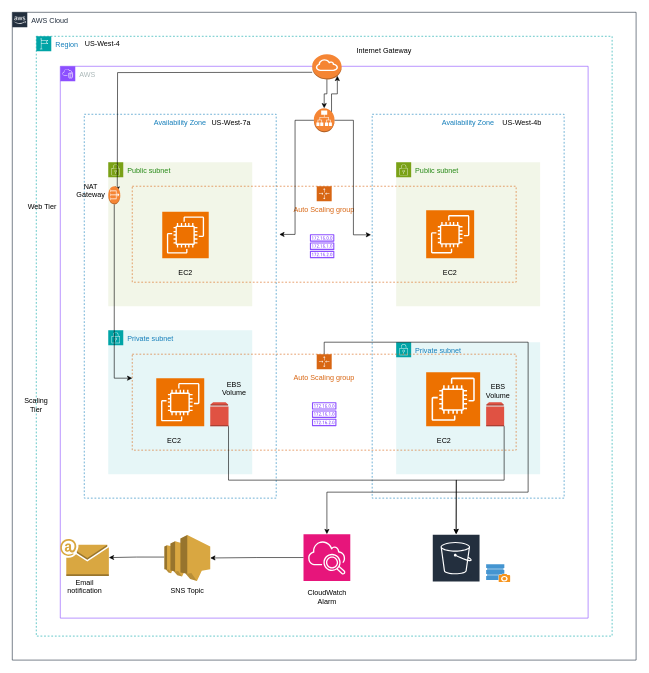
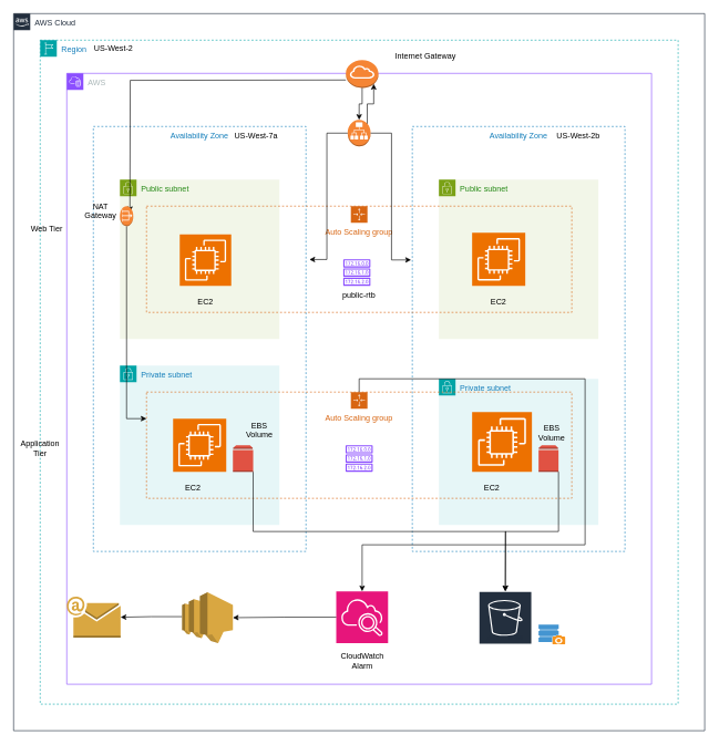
  <mxCell id="0" />
  <mxCell id="1" parent="0" />
  <mxCell id="2" value="AWS Cloud" style="points=[[0,0],[0.25,0],[0.5,0],[0.75,0],[1,0],[1,0.25],[1,0.5],[1,0.75],[1,1],[0.75,1],[0.5,1],[0.25,1],[0,1],[0,0.75],[0,0.5],[0,0.25]];outlineConnect=0;gradientColor=none;html=1;whiteSpace=wrap;fontSize=12;fontStyle=0;container=1;pointerEvents=0;collapsible=0;recursiveResize=0;shape=mxgraph.aws4.group;grIcon=mxgraph.aws4.group_aws_cloud_alt;strokeColor=#232F3E;fillColor=none;verticalAlign=top;align=left;spacingLeft=30;fontColor=#232F3E;dashed=0;" parent="1" vertex="1"><mxGeometry x="20" y="20" width="1040" height="1080" as="geometry" /></mxCell>
  <mxCell id="3" value="Region" style="points=[[0,0],[0.25,0],[0.5,0],[0.75,0],[1,0],[1,0.25],[1,0.5],[1,0.75],[1,1],[0.75,1],[0.5,1],[0.25,1],[0,1],[0,0.75],[0,0.5],[0,0.25]];outlineConnect=0;gradientColor=none;html=1;whiteSpace=wrap;fontSize=12;fontStyle=0;container=1;pointerEvents=0;collapsible=0;recursiveResize=0;shape=mxgraph.aws4.group;grIcon=mxgraph.aws4.group_region;strokeColor=#00A4A6;fillColor=none;verticalAlign=top;align=left;spacingLeft=30;fontColor=#147EBA;dashed=1;" parent="1" vertex="1"><mxGeometry x="60" y="60" width="960" height="1000" as="geometry" /></mxCell>
  <mxCell id="4" value="Internet Gateway" style="text;html=1;align=center;verticalAlign=middle;whiteSpace=wrap;rounded=0;" parent="3" vertex="1"><mxGeometry x="530" y="15" width="100" height="20" as="geometry" /></mxCell>
- <mxCell id="5" value="US-West-4" style="text;html=1;align=center;verticalAlign=middle;whiteSpace=wrap;rounded=0;" parent="3" vertex="1"><mxGeometry x="61" y="-10" width="99" height="45" as="geometry" /></mxCell>
+ <mxCell id="5" value="US-West-2" style="text;html=1;align=center;verticalAlign=middle;whiteSpace=wrap;rounded=0;" parent="3" vertex="1"><mxGeometry x="61" y="-10" width="99" height="45" as="geometry" /></mxCell>
  <mxCell id="6" value="Web Tier" style="text;html=1;align=center;verticalAlign=middle;whiteSpace=wrap;rounded=0;flipV=1;flipH=0;direction=west;" parent="3" vertex="1"><mxGeometry x="-20" y="270" width="60" height="30" as="geometry" /></mxCell>
- <mxCell id="7" value="Scaling Tier" style="text;html=1;align=center;verticalAlign=middle;whiteSpace=wrap;rounded=0;" parent="3" vertex="1"><mxGeometry x="-30" y="600" width="60" height="30" as="geometry" /></mxCell>
+ <mxCell id="7" value="Application Tier" style="text;html=1;align=center;verticalAlign=middle;whiteSpace=wrap;rounded=0;" parent="3" vertex="1"><mxGeometry x="-30" y="600" width="60" height="30" as="geometry" /></mxCell>
  <mxCell id="8" value="AWS" style="points=[[0,0],[0.25,0],[0.5,0],[0.75,0],[1,0],[1,0.25],[1,0.5],[1,0.75],[1,1],[0.75,1],[0.5,1],[0.25,1],[0,1],[0,0.75],[0,0.5],[0,0.25]];outlineConnect=0;gradientColor=none;html=1;whiteSpace=wrap;fontSize=12;fontStyle=0;container=1;pointerEvents=0;collapsible=0;recursiveResize=0;shape=mxgraph.aws4.group;grIcon=mxgraph.aws4.group_vpc2;strokeColor=#8C4FFF;fillColor=none;verticalAlign=top;align=left;spacingLeft=30;fontColor=#AAB7B8;dashed=0;" parent="1" vertex="1"><mxGeometry x="100" y="110" width="880" height="920" as="geometry" /></mxCell>
  <mxCell id="9" value="Availability Zone" style="fillColor=none;strokeColor=#147EBA;dashed=1;verticalAlign=top;fontStyle=0;fontColor=#147EBA;whiteSpace=wrap;html=1;" parent="8" vertex="1"><mxGeometry x="40" y="80" width="320" height="640" as="geometry" /></mxCell>
  <mxCell id="10" value="Availability Zone" style="fillColor=none;strokeColor=#147EBA;dashed=1;verticalAlign=top;fontStyle=0;fontColor=#147EBA;whiteSpace=wrap;html=1;" parent="8" vertex="1"><mxGeometry x="520" y="80" width="320" height="640" as="geometry" /></mxCell>
  <mxCell id="11" value="US-West-7a" style="text;html=1;align=center;verticalAlign=middle;whiteSpace=wrap;rounded=0;" parent="8" vertex="1"><mxGeometry x="250" y="80" width="70" height="30" as="geometry" /></mxCell>
- <mxCell id="12" value="US-West-4b" style="text;html=1;align=center;verticalAlign=middle;whiteSpace=wrap;rounded=0;" parent="8" vertex="1"><mxGeometry x="690" y="80" width="160" height="30" as="geometry" /></mxCell>
+ <mxCell id="12" value="US-West-2b" style="text;html=1;align=center;verticalAlign=middle;whiteSpace=wrap;rounded=0;" parent="8" vertex="1"><mxGeometry x="690" y="80" width="160" height="30" as="geometry" /></mxCell>
  <mxCell id="13" value="" style="outlineConnect=0;dashed=0;verticalLabelPosition=bottom;verticalAlign=top;align=center;html=1;shape=mxgraph.aws3.application_load_balancer;fillColor=#F58534;gradientColor=none;" parent="8" vertex="1"><mxGeometry x="422.75" y="70" width="34.5" height="40" as="geometry" /></mxCell>
  <mxCell id="14" value="Private subnet" style="points=[[0,0],[0.25,0],[0.5,0],[0.75,0],[1,0],[1,0.25],[1,0.5],[1,0.75],[1,1],[0.75,1],[0.5,1],[0.25,1],[0,1],[0,0.75],[0,0.5],[0,0.25]];outlineConnect=0;gradientColor=none;html=1;whiteSpace=wrap;fontSize=12;fontStyle=0;container=1;pointerEvents=0;collapsible=0;recursiveResize=0;shape=mxgraph.aws4.group;grIcon=mxgraph.aws4.group_security_group;grStroke=0;strokeColor=#00A4A6;fillColor=#E6F6F7;verticalAlign=top;align=left;spacingLeft=30;fontColor=#147EBA;dashed=0;" parent="8" vertex="1"><mxGeometry x="80" y="440" width="240" height="240" as="geometry" /></mxCell>
  <mxCell id="15" value="Private subnet" style="points=[[0,0],[0.25,0],[0.5,0],[0.75,0],[1,0],[1,0.25],[1,0.5],[1,0.75],[1,1],[0.75,1],[0.5,1],[0.25,1],[0,1],[0,0.75],[0,0.5],[0,0.25]];outlineConnect=0;gradientColor=none;html=1;whiteSpace=wrap;fontSize=12;fontStyle=0;container=1;pointerEvents=0;collapsible=0;recursiveResize=0;shape=mxgraph.aws4.group;grIcon=mxgraph.aws4.group_security_group;grStroke=0;strokeColor=#00A4A6;fillColor=#E6F6F7;verticalAlign=top;align=left;spacingLeft=30;fontColor=#147EBA;dashed=0;" parent="8" vertex="1"><mxGeometry x="560" y="460" width="240" height="220" as="geometry" /></mxCell>
  <mxCell id="16" value="Public subnet" style="points=[[0,0],[0.25,0],[0.5,0],[0.75,0],[1,0],[1,0.25],[1,0.5],[1,0.75],[1,1],[0.75,1],[0.5,1],[0.25,1],[0,1],[0,0.75],[0,0.5],[0,0.25]];outlineConnect=0;gradientColor=none;html=1;whiteSpace=wrap;fontSize=12;fontStyle=0;container=1;pointerEvents=0;collapsible=0;recursiveResize=0;shape=mxgraph.aws4.group;grIcon=mxgraph.aws4.group_security_group;grStroke=0;strokeColor=#7AA116;fillColor=#F2F6E8;verticalAlign=top;align=left;spacingLeft=30;fontColor=#248814;dashed=0;" parent="8" vertex="1"><mxGeometry x="80" y="160" width="240" height="240" as="geometry" /></mxCell>
  <mxCell id="17" value="Public subnet" style="points=[[0,0],[0.25,0],[0.5,0],[0.75,0],[1,0],[1,0.25],[1,0.5],[1,0.75],[1,1],[0.75,1],[0.5,1],[0.25,1],[0,1],[0,0.75],[0,0.5],[0,0.25]];outlineConnect=0;gradientColor=none;html=1;whiteSpace=wrap;fontSize=12;fontStyle=0;container=1;pointerEvents=0;collapsible=0;recursiveResize=0;shape=mxgraph.aws4.group;grIcon=mxgraph.aws4.group_security_group;grStroke=0;strokeColor=#7AA116;fillColor=#F2F6E8;verticalAlign=top;align=left;spacingLeft=30;fontColor=#248814;dashed=0;" parent="8" vertex="1"><mxGeometry x="560" y="160" width="240" height="240" as="geometry" /></mxCell>
  <mxCell id="18" value="Auto Scaling group" style="points=[[0,0],[0.25,0],[0.5,0],[0.75,0],[1,0],[1,0.25],[1,0.5],[1,0.75],[1,1],[0.75,1],[0.5,1],[0.25,1],[0,1],[0,0.75],[0,0.5],[0,0.25]];outlineConnect=0;gradientColor=none;html=1;whiteSpace=wrap;fontSize=12;fontStyle=0;container=1;pointerEvents=0;collapsible=0;recursiveResize=0;shape=mxgraph.aws4.groupCenter;grIcon=mxgraph.aws4.group_auto_scaling_group;grStroke=1;strokeColor=#D86613;fillColor=none;verticalAlign=top;align=center;fontColor=#D86613;dashed=1;spacingTop=25;" parent="8" vertex="1"><mxGeometry x="120" y="200" width="640" height="160" as="geometry" /></mxCell>
  <mxCell id="19" value="" style="sketch=0;points=[[0,0,0],[0.25,0,0],[0.5,0,0],[0.75,0,0],[1,0,0],[0,1,0],[0.25,1,0],[0.5,1,0],[0.75,1,0],[1,1,0],[0,0.25,0],[0,0.5,0],[0,0.75,0],[1,0.25,0],[1,0.5,0],[1,0.75,0]];outlineConnect=0;fontColor=#232F3E;fillColor=#ED7100;strokeColor=#ffffff;dashed=0;verticalLabelPosition=bottom;verticalAlign=top;align=center;html=1;fontSize=12;fontStyle=0;aspect=fixed;shape=mxgraph.aws4.resourceIcon;resIcon=mxgraph.aws4.ec2;" parent="18" vertex="1"><mxGeometry x="50" y="42.5" width="77.5" height="77.5" as="geometry" /></mxCell>
  <mxCell id="20" value="" style="sketch=0;outlineConnect=0;fontColor=#232F3E;gradientColor=none;fillColor=#8C4FFF;strokeColor=none;dashed=0;verticalLabelPosition=bottom;verticalAlign=top;align=center;html=1;fontSize=12;fontStyle=0;aspect=fixed;pointerEvents=1;shape=mxgraph.aws4.route_table;" parent="18" vertex="1"><mxGeometry x="296" y="80" width="41.05" height="40" as="geometry" /></mxCell>
  <mxCell id="21" value="EC2" style="text;html=1;align=center;verticalAlign=middle;whiteSpace=wrap;rounded=0;" parent="18" vertex="1"><mxGeometry x="58.75" y="130" width="60" height="30" as="geometry" /></mxCell>
  <mxCell id="22" value="EC2" style="text;html=1;align=center;verticalAlign=middle;whiteSpace=wrap;rounded=0;" parent="18" vertex="1"><mxGeometry x="500" y="130" width="60" height="30" as="geometry" /></mxCell>
+ <mxCell id="23" value="public-rtb" style="text;html=1;align=center;verticalAlign=middle;whiteSpace=wrap;rounded=0;" parent="18" vertex="1"><mxGeometry x="290" y="120" width="60" height="30" as="geometry" /></mxCell>
  <mxCell id="24" value="" style="sketch=0;points=[[0,0,0],[0.25,0,0],[0.5,0,0],[0.75,0,0],[1,0,0],[0,1,0],[0.25,1,0],[0.5,1,0],[0.75,1,0],[1,1,0],[0,0.25,0],[0,0.5,0],[0,0.75,0],[1,0.25,0],[1,0.5,0],[1,0.75,0]];outlineConnect=0;fontColor=#232F3E;fillColor=#ED7100;strokeColor=#ffffff;dashed=0;verticalLabelPosition=bottom;verticalAlign=top;align=center;html=1;fontSize=12;fontStyle=0;aspect=fixed;shape=mxgraph.aws4.resourceIcon;resIcon=mxgraph.aws4.ec2;" parent="8" vertex="1"><mxGeometry x="610" y="510" width="90" height="90" as="geometry" /></mxCell>
  <mxCell id="25" value="" style="sketch=0;points=[[0,0,0],[0.25,0,0],[0.5,0,0],[0.75,0,0],[1,0,0],[0,1,0],[0.25,1,0],[0.5,1,0],[0.75,1,0],[1,1,0],[0,0.25,0],[0,0.5,0],[0,0.75,0],[1,0.25,0],[1,0.5,0],[1,0.75,0]];outlineConnect=0;fontColor=#232F3E;fillColor=#ED7100;strokeColor=#ffffff;dashed=0;verticalLabelPosition=bottom;verticalAlign=top;align=center;html=1;fontSize=12;fontStyle=0;aspect=fixed;shape=mxgraph.aws4.resourceIcon;resIcon=mxgraph.aws4.ec2;" parent="8" vertex="1"><mxGeometry x="610" y="240" width="80" height="80" as="geometry" /></mxCell>
  <mxCell id="26" value="" style="sketch=0;points=[[0,0,0],[0.25,0,0],[0.5,0,0],[0.75,0,0],[1,0,0],[0,1,0],[0.25,1,0],[0.5,1,0],[0.75,1,0],[1,1,0],[0,0.25,0],[0,0.5,0],[0,0.75,0],[1,0.25,0],[1,0.5,0],[1,0.75,0]];points=[[0,0,0],[0.25,0,0],[0.5,0,0],[0.75,0,0],[1,0,0],[0,1,0],[0.25,1,0],[0.5,1,0],[0.75,1,0],[1,1,0],[0,0.25,0],[0,0.5,0],[0,0.75,0],[1,0.25,0],[1,0.5,0],[1,0.75,0]];outlineConnect=0;fontColor=#232F3E;fillColor=#E7157B;strokeColor=#ffffff;dashed=0;verticalLabelPosition=bottom;verticalAlign=top;align=center;html=1;fontSize=12;fontStyle=0;aspect=fixed;shape=mxgraph.aws4.resourceIcon;resIcon=mxgraph.aws4.cloudwatch_2;" parent="8" vertex="1"><mxGeometry x="405.5" y="780" width="78" height="78" as="geometry" /></mxCell>
  <mxCell id="27" style="edgeStyle=orthogonalEdgeStyle;rounded=0;orthogonalLoop=1;jettySize=auto;html=1;exitX=0;exitY=0.48;exitDx=0;exitDy=0;exitPerimeter=0;" parent="8" source="28" target="53" edge="1"><mxGeometry relative="1" as="geometry" /></mxCell>
  <mxCell id="28" value="" style="outlineConnect=0;dashed=0;verticalLabelPosition=bottom;verticalAlign=top;align=center;html=1;shape=mxgraph.aws3.sns;fillColor=#D9A741;gradientColor=none;" parent="8" vertex="1"><mxGeometry x="173.5" y="781.5" width="76.5" height="76.5" as="geometry" /></mxCell>
  <mxCell id="29" value="Amazon S3" style="sketch=0;outlineConnect=0;fontColor=#232F3E;gradientColor=none;strokeColor=#ffffff;fillColor=#232F3E;dashed=0;verticalLabelPosition=middle;verticalAlign=bottom;align=center;html=1;whiteSpace=wrap;fontSize=10;fontStyle=1;spacing=3;shape=mxgraph.aws4.productIcon;prIcon=mxgraph.aws4.s3;" parent="8" vertex="1"><mxGeometry x="620" y="780" width="80" height="80" as="geometry" /></mxCell>
  <mxCell id="30" value="Auto Scaling group" style="points=[[0,0],[0.25,0],[0.5,0],[0.75,0],[1,0],[1,0.25],[1,0.5],[1,0.75],[1,1],[0.75,1],[0.5,1],[0.25,1],[0,1],[0,0.75],[0,0.5],[0,0.25]];outlineConnect=0;gradientColor=none;html=1;whiteSpace=wrap;fontSize=12;fontStyle=0;container=1;pointerEvents=0;collapsible=0;recursiveResize=0;shape=mxgraph.aws4.groupCenter;grIcon=mxgraph.aws4.group_auto_scaling_group;grStroke=1;strokeColor=#D86613;fillColor=none;verticalAlign=top;align=center;fontColor=#D86613;dashed=1;spacingTop=25;" parent="8" vertex="1"><mxGeometry x="120" y="480" width="640" height="160" as="geometry" /></mxCell>
  <mxCell id="31" value="" style="outlineConnect=0;dashed=0;verticalLabelPosition=bottom;verticalAlign=top;align=center;html=1;shape=mxgraph.aws3.volume;fillColor=#E05243;gradientColor=none;" parent="30" vertex="1"><mxGeometry x="590" y="80" width="30" height="40" as="geometry" /></mxCell>
  <mxCell id="32" value="" style="sketch=0;points=[[0,0,0],[0.25,0,0],[0.5,0,0],[0.75,0,0],[1,0,0],[0,1,0],[0.25,1,0],[0.5,1,0],[0.75,1,0],[1,1,0],[0,0.25,0],[0,0.5,0],[0,0.75,0],[1,0.25,0],[1,0.5,0],[1,0.75,0]];outlineConnect=0;fontColor=#232F3E;fillColor=#ED7100;strokeColor=#ffffff;dashed=0;verticalLabelPosition=bottom;verticalAlign=top;align=center;html=1;fontSize=12;fontStyle=0;aspect=fixed;shape=mxgraph.aws4.resourceIcon;resIcon=mxgraph.aws4.ec2;" parent="30" vertex="1"><mxGeometry x="40" y="40" width="80" height="80" as="geometry" /></mxCell>
  <mxCell id="33" style="edgeStyle=orthogonalEdgeStyle;rounded=0;orthogonalLoop=1;jettySize=auto;html=1;exitX=1;exitY=1;exitDx=0;exitDy=0;exitPerimeter=0;" parent="30" source="34" edge="1"><mxGeometry relative="1" as="geometry"><mxPoint x="540" y="300" as="targetPoint" /></mxGeometry></mxCell>
  <mxCell id="34" value="" style="outlineConnect=0;dashed=0;verticalLabelPosition=bottom;verticalAlign=top;align=center;html=1;shape=mxgraph.aws3.volume;fillColor=#E05243;gradientColor=none;" parent="30" vertex="1"><mxGeometry x="130" y="80" width="30.5" height="40" as="geometry" /></mxCell>
  <mxCell id="35" value="" style="sketch=0;outlineConnect=0;fontColor=#232F3E;gradientColor=none;fillColor=#8C4FFF;strokeColor=none;dashed=0;verticalLabelPosition=bottom;verticalAlign=top;align=center;html=1;fontSize=12;fontStyle=0;aspect=fixed;pointerEvents=1;shape=mxgraph.aws4.route_table;" parent="30" vertex="1"><mxGeometry x="299.47" y="80" width="41.06" height="40" as="geometry" /></mxCell>
  <mxCell id="36" value="EC2" style="text;html=1;align=center;verticalAlign=middle;whiteSpace=wrap;rounded=0;" parent="30" vertex="1"><mxGeometry x="40" y="130" width="60" height="30" as="geometry" /></mxCell>
  <mxCell id="37" value="&lt;div&gt;EBS Volume&lt;/div&gt;&lt;div&gt;&lt;br&gt;&lt;/div&gt;" style="text;html=1;align=center;verticalAlign=middle;whiteSpace=wrap;rounded=0;" parent="30" vertex="1"><mxGeometry x="140" y="50" width="60" height="30" as="geometry" /></mxCell>
  <mxCell id="38" value="EBS Volume" style="text;html=1;align=center;verticalAlign=middle;whiteSpace=wrap;rounded=0;" parent="30" vertex="1"><mxGeometry x="580" y="60" width="60" as="geometry" /></mxCell>
  <mxCell id="39" style="edgeStyle=orthogonalEdgeStyle;rounded=0;orthogonalLoop=1;jettySize=auto;html=1;exitX=1;exitY=0.5;exitDx=0;exitDy=0;exitPerimeter=0;entryX=-0.006;entryY=0.314;entryDx=0;entryDy=0;entryPerimeter=0;" parent="8" source="13" target="10" edge="1"><mxGeometry relative="1" as="geometry" /></mxCell>
  <mxCell id="40" style="edgeStyle=orthogonalEdgeStyle;rounded=0;orthogonalLoop=1;jettySize=auto;html=1;exitX=0;exitY=0.5;exitDx=0;exitDy=0;exitPerimeter=0;entryX=1.016;entryY=0.313;entryDx=0;entryDy=0;entryPerimeter=0;" parent="8" source="13" target="9" edge="1"><mxGeometry relative="1" as="geometry" /></mxCell>
  <mxCell id="41" style="edgeStyle=orthogonalEdgeStyle;rounded=0;orthogonalLoop=1;jettySize=auto;html=1;exitX=0;exitY=0.5;exitDx=0;exitDy=0;exitPerimeter=0;" parent="8" edge="1"><mxGeometry relative="1" as="geometry"><mxPoint x="420" y="10" as="sourcePoint" /><mxPoint x="95" y="209" as="targetPoint" /></mxGeometry></mxCell>
  <mxCell id="42" value="" style="outlineConnect=0;dashed=0;verticalLabelPosition=bottom;verticalAlign=top;align=center;html=1;shape=mxgraph.aws3.internet_gateway;fillColor=#F58534;gradientColor=none;" parent="8" vertex="1"><mxGeometry x="420" y="-20" width="49" height="42" as="geometry" /></mxCell>
  <mxCell id="43" style="edgeStyle=orthogonalEdgeStyle;rounded=0;orthogonalLoop=1;jettySize=auto;html=1;exitX=0.5;exitY=1;exitDx=0;exitDy=0;exitPerimeter=0;entryX=0;entryY=0.25;entryDx=0;entryDy=0;" parent="8" source="44" target="30" edge="1"><mxGeometry relative="1" as="geometry" /></mxCell>
  <mxCell id="44" value="" style="outlineConnect=0;dashed=0;verticalLabelPosition=bottom;verticalAlign=top;align=center;html=1;shape=mxgraph.aws3.vpc_nat_gateway;fillColor=#F58534;gradientColor=none;" parent="8" vertex="1"><mxGeometry x="80" y="200" width="20" height="30" as="geometry" /></mxCell>
  <mxCell id="45" style="edgeStyle=orthogonalEdgeStyle;rounded=0;orthogonalLoop=1;jettySize=auto;html=1;exitX=0.5;exitY=0;exitDx=0;exitDy=0;" parent="8" source="30" target="26" edge="1"><mxGeometry relative="1" as="geometry" /></mxCell>
  <mxCell id="46" style="edgeStyle=orthogonalEdgeStyle;rounded=0;orthogonalLoop=1;jettySize=auto;html=1;exitX=1;exitY=1;exitDx=0;exitDy=0;exitPerimeter=0;" parent="8" source="31" target="29" edge="1"><mxGeometry relative="1" as="geometry" /></mxCell>
  <mxCell id="47" value="" style="shadow=0;dashed=0;html=1;strokeColor=none;fillColor=#4495D1;labelPosition=center;verticalLabelPosition=bottom;verticalAlign=top;align=center;outlineConnect=0;shape=mxgraph.veeam.snapshot;" parent="8" vertex="1"><mxGeometry x="710" y="830" width="40" height="30" as="geometry" /></mxCell>
  <mxCell id="48" style="edgeStyle=orthogonalEdgeStyle;rounded=0;orthogonalLoop=1;jettySize=auto;html=1;exitX=0.5;exitY=1;exitDx=0;exitDy=0;exitPerimeter=0;entryX=0.5;entryY=0;entryDx=0;entryDy=0;entryPerimeter=0;" parent="8" source="42" target="13" edge="1"><mxGeometry relative="1" as="geometry" /></mxCell>
  <mxCell id="49" style="edgeStyle=orthogonalEdgeStyle;rounded=0;orthogonalLoop=1;jettySize=auto;html=1;exitX=0.855;exitY=0.145;exitDx=0;exitDy=0;exitPerimeter=0;entryX=0.855;entryY=0.855;entryDx=0;entryDy=0;entryPerimeter=0;" parent="8" source="13" target="42" edge="1"><mxGeometry relative="1" as="geometry" /></mxCell>
  <mxCell id="50" value="EC2" style="text;html=1;align=center;verticalAlign=middle;whiteSpace=wrap;rounded=0;" parent="8" vertex="1"><mxGeometry x="610" y="610" width="60" height="30" as="geometry" /></mxCell>
- <mxCell id="51" value="SNS Topic" style="text;html=1;align=center;verticalAlign=middle;whiteSpace=wrap;rounded=0;" parent="8" vertex="1"><mxGeometry x="181.75" y="860" width="60" height="30" as="geometry" /></mxCell>
  <mxCell id="52" value="CloudWatch Alarm" style="text;html=1;align=center;verticalAlign=middle;whiteSpace=wrap;rounded=0;" parent="8" vertex="1"><mxGeometry x="414.5" y="880" width="60" height="10" as="geometry" /></mxCell>
  <mxCell id="53" value="" style="outlineConnect=0;dashed=0;verticalLabelPosition=bottom;verticalAlign=top;align=center;html=1;shape=mxgraph.aws3.email;fillColor=#D9A741;gradientColor=none;" parent="8" vertex="1"><mxGeometry y="788.25" width="81" height="61.5" as="geometry" /></mxCell>
  <mxCell id="54" style="edgeStyle=orthogonalEdgeStyle;rounded=0;orthogonalLoop=1;jettySize=auto;html=1;exitX=0;exitY=0.5;exitDx=0;exitDy=0;exitPerimeter=0;entryX=1;entryY=0.5;entryDx=0;entryDy=0;entryPerimeter=0;" parent="8" source="26" target="28" edge="1"><mxGeometry relative="1" as="geometry" /></mxCell>
- <mxCell id="55" value="&lt;div&gt;Email notification&lt;/div&gt;&lt;div&gt;&lt;br&gt;&lt;/div&gt;" style="text;html=1;align=center;verticalAlign=middle;whiteSpace=wrap;rounded=0;" parent="8" vertex="1"><mxGeometry x="10.5" y="860" width="60" height="30" as="geometry" /></mxCell>
  <mxCell id="56" value="&lt;div&gt;NAT Gateway&lt;/div&gt;&lt;div&gt;&lt;br&gt;&lt;/div&gt;" style="text;html=1;align=center;verticalAlign=middle;whiteSpace=wrap;rounded=0;" parent="8" vertex="1"><mxGeometry x="21" y="200" width="60" height="30" as="geometry" /></mxCell>
